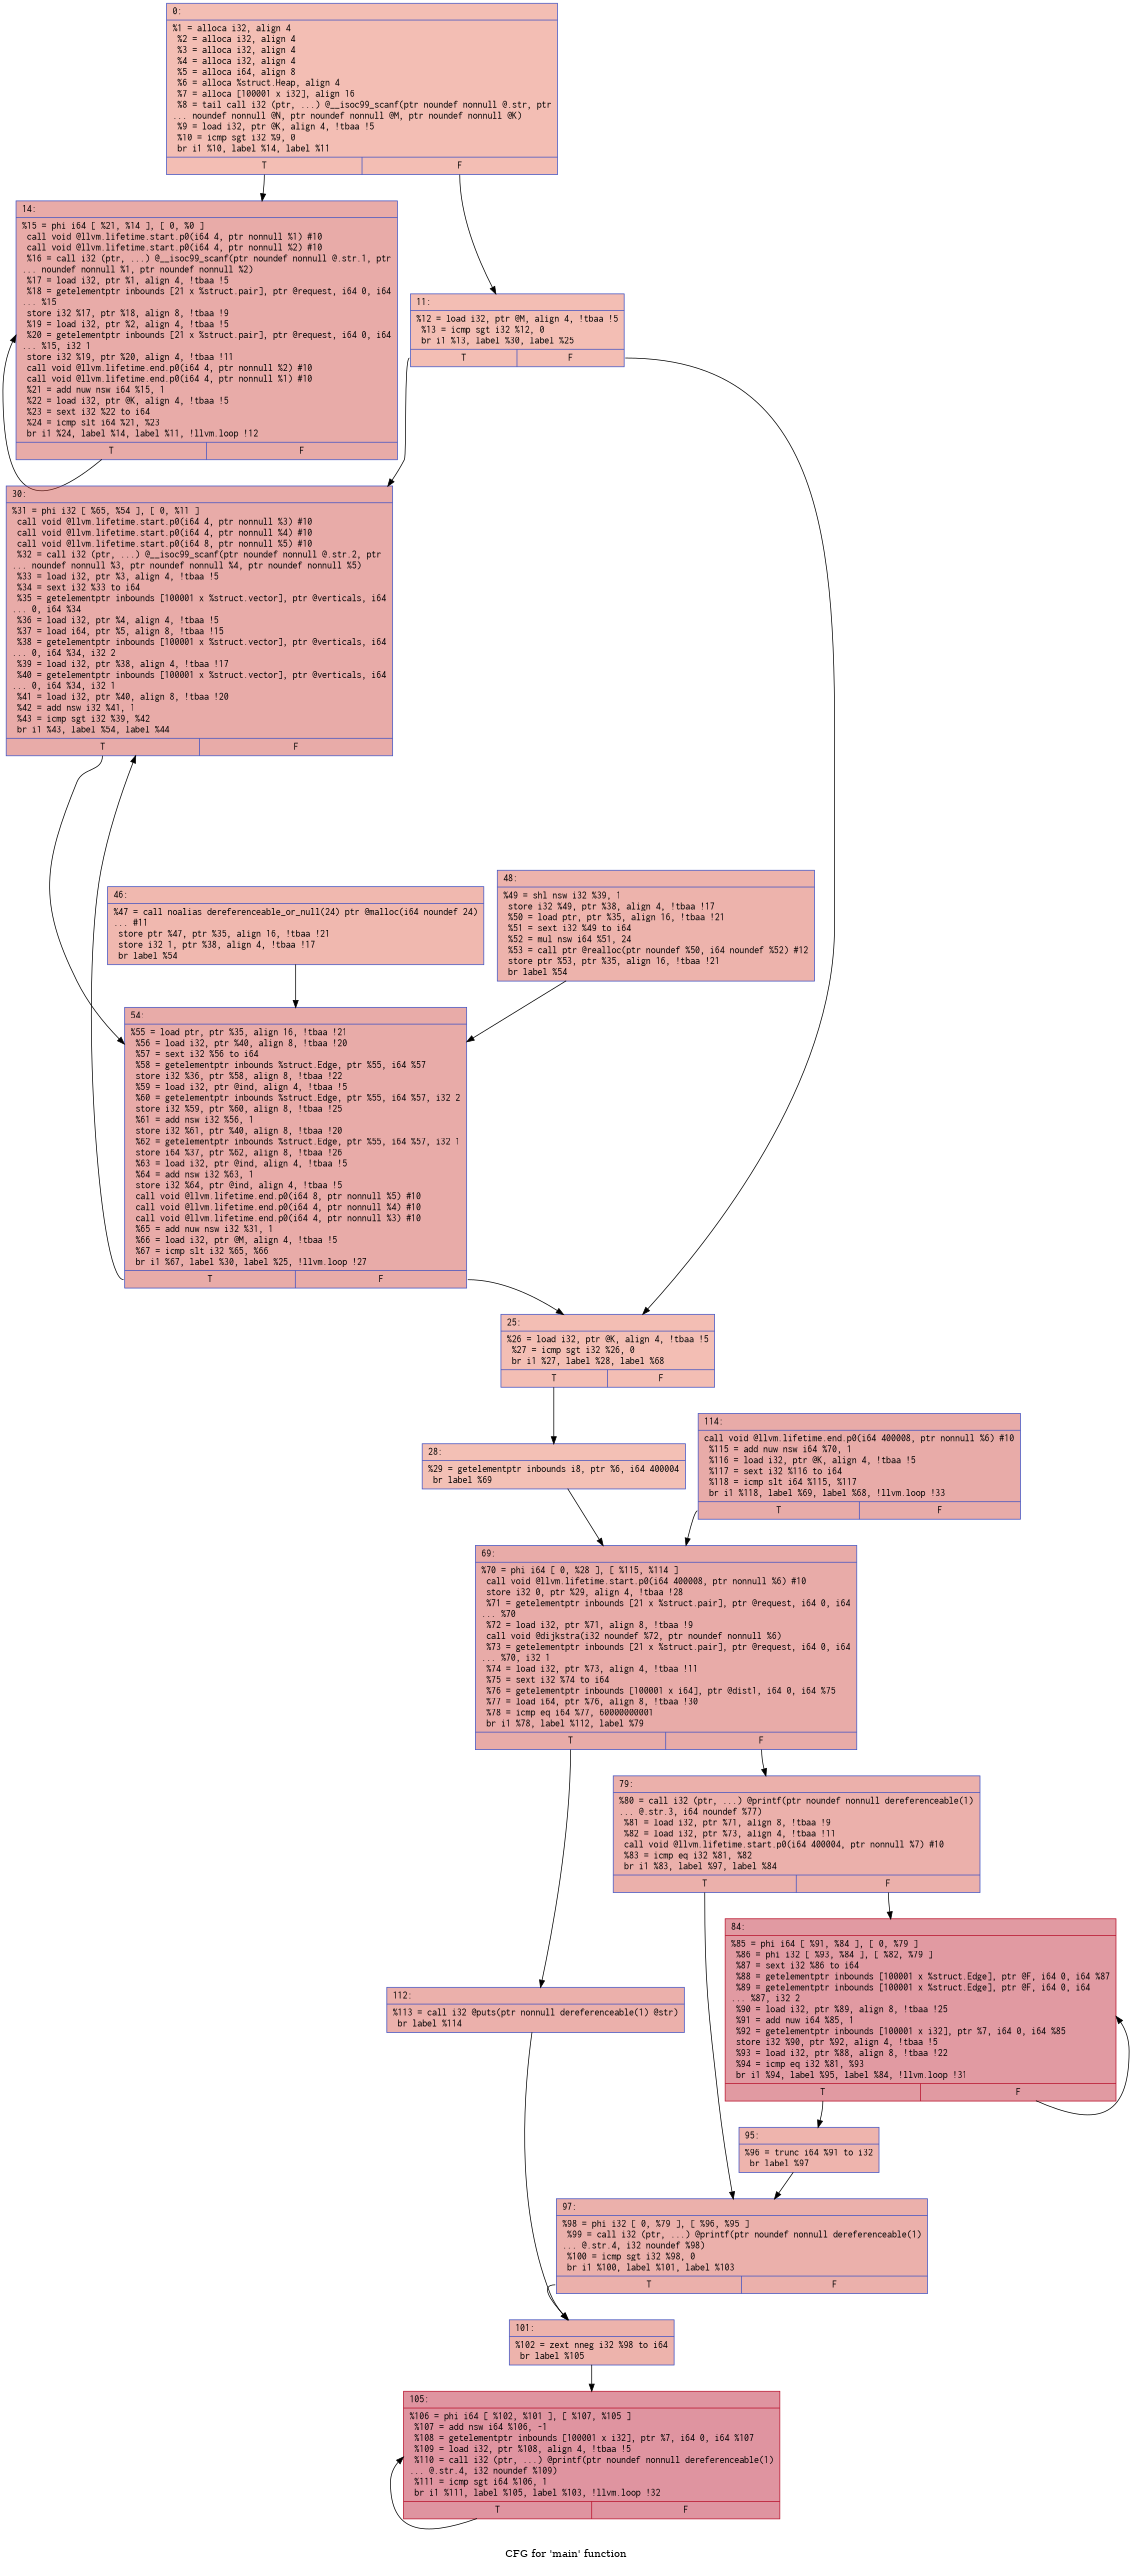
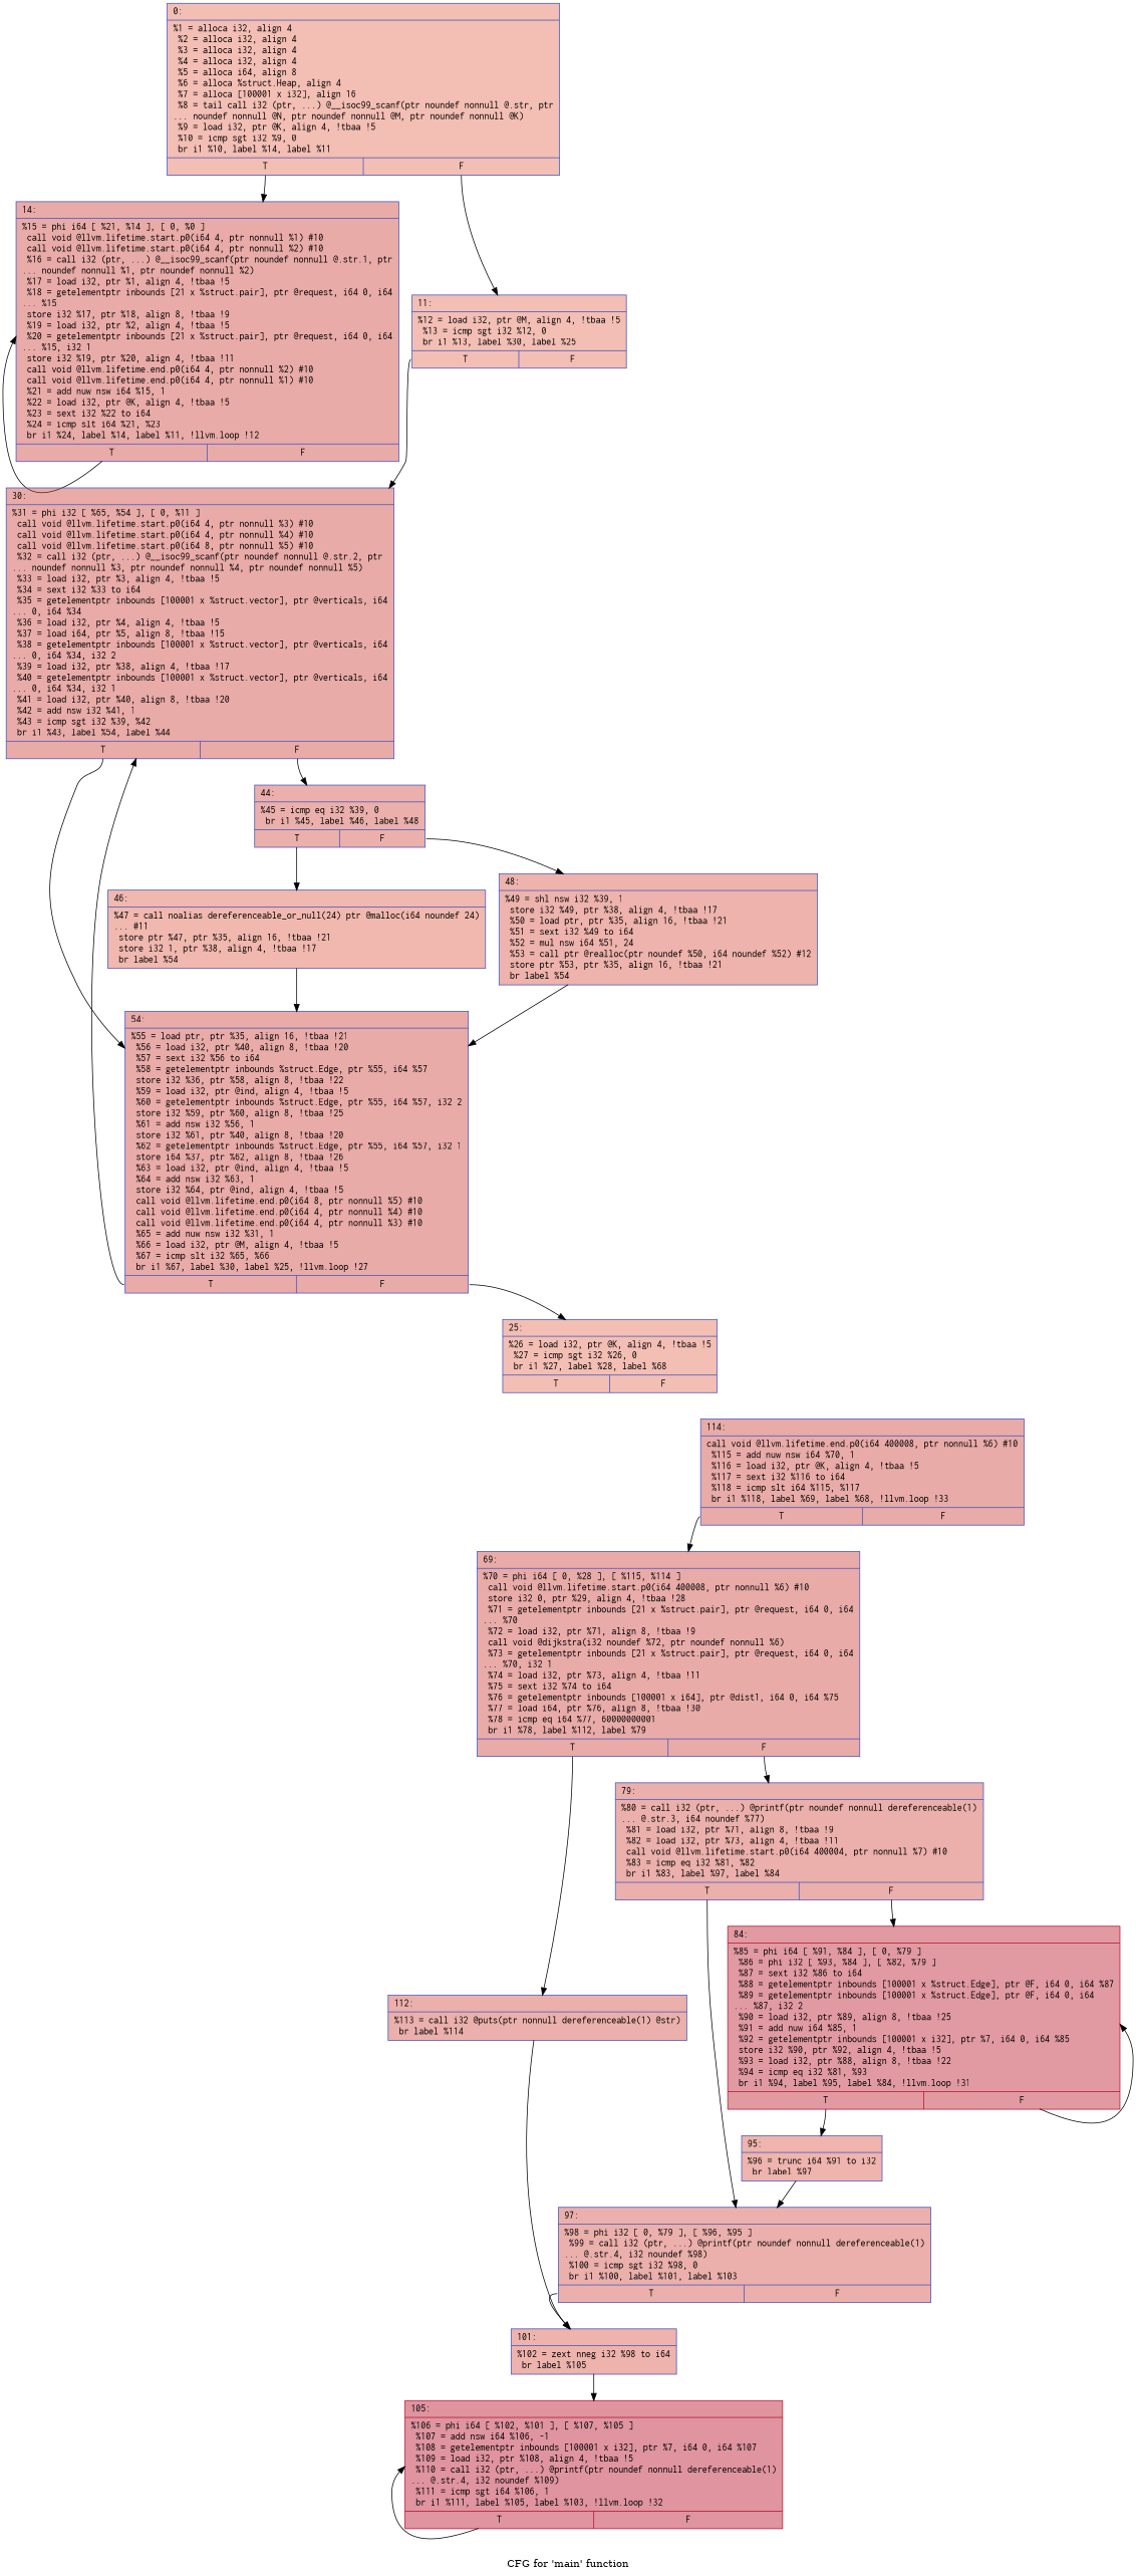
  digraph {
    label="CFG for 'main' function"
    node [color="#3d50c3ff" fillcolor="#cc403a70" fontname=Courier shape=record style=filled]
    edge [tailport=s0]
    n1 [fillcolor="#e36c5570" label="{0:\l|  %1 = alloca i32, align 4\l  %2 = alloca i32, align 4\l  %3 = alloca i32, align 4\l  %4 = alloca i32, align 4\l  %5 = alloca i64, align 8\l  %6 = alloca %struct.Heap, align 4\l  %7 = alloca [100001 x i32], align 16\l  %8 = tail call i32 (ptr, ...) @__isoc99_scanf(ptr noundef nonnull @.str, ptr\l... noundef nonnull @N, ptr noundef nonnull @M, ptr noundef nonnull @K)\l  %9 = load i32, ptr @K, align 4, !tbaa !5\l  %10 = icmp sgt i32 %9, 0\l  br i1 %10, label %14, label %11\l|{<s0>T|<s1>F}}"]
    n2 [label="{14:\l|  %15 = phi i64 [ %21, %14 ], [ 0, %0 ]\l  call void @llvm.lifetime.start.p0(i64 4, ptr nonnull %1) #10\l  call void @llvm.lifetime.start.p0(i64 4, ptr nonnull %2) #10\l  %16 = call i32 (ptr, ...) @__isoc99_scanf(ptr noundef nonnull @.str.1, ptr\l... noundef nonnull %1, ptr noundef nonnull %2)\l  %17 = load i32, ptr %1, align 4, !tbaa !5\l  %18 = getelementptr inbounds [21 x %struct.pair], ptr @request, i64 0, i64\l... %15\l  store i32 %17, ptr %18, align 8, !tbaa !9\l  %19 = load i32, ptr %2, align 4, !tbaa !5\l  %20 = getelementptr inbounds [21 x %struct.pair], ptr @request, i64 0, i64\l... %15, i32 1\l  store i32 %19, ptr %20, align 4, !tbaa !11\l  call void @llvm.lifetime.end.p0(i64 4, ptr nonnull %2) #10\l  call void @llvm.lifetime.end.p0(i64 4, ptr nonnull %1) #10\l  %21 = add nuw nsw i64 %15, 1\l  %22 = load i32, ptr @K, align 4, !tbaa !5\l  %23 = sext i32 %22 to i64\l  %24 = icmp slt i64 %21, %23\l  br i1 %24, label %14, label %11, !llvm.loop !12\l|{<s0>T|<s1>F}}"]
    n3 [fillcolor="#e36c5570" label="{11:\l|  %12 = load i32, ptr @M, align 4, !tbaa !5\l  %13 = icmp sgt i32 %12, 0\l  br i1 %13, label %30, label %25\l|{<s0>T|<s1>F}}"]
    n4 [label="{30:\l|  %31 = phi i32 [ %65, %54 ], [ 0, %11 ]\l  call void @llvm.lifetime.start.p0(i64 4, ptr nonnull %3) #10\l  call void @llvm.lifetime.start.p0(i64 4, ptr nonnull %4) #10\l  call void @llvm.lifetime.start.p0(i64 8, ptr nonnull %5) #10\l  %32 = call i32 (ptr, ...) @__isoc99_scanf(ptr noundef nonnull @.str.2, ptr\l... noundef nonnull %3, ptr noundef nonnull %4, ptr noundef nonnull %5)\l  %33 = load i32, ptr %3, align 4, !tbaa !5\l  %34 = sext i32 %33 to i64\l  %35 = getelementptr inbounds [100001 x %struct.vector], ptr @verticals, i64\l... 0, i64 %34\l  %36 = load i32, ptr %4, align 4, !tbaa !5\l  %37 = load i64, ptr %5, align 8, !tbaa !15\l  %38 = getelementptr inbounds [100001 x %struct.vector], ptr @verticals, i64\l... 0, i64 %34, i32 2\l  %39 = load i32, ptr %38, align 4, !tbaa !17\l  %40 = getelementptr inbounds [100001 x %struct.vector], ptr @verticals, i64\l... 0, i64 %34, i32 1\l  %41 = load i32, ptr %40, align 8, !tbaa !20\l  %42 = add nsw i32 %41, 1\l  %43 = icmp sgt i32 %39, %42\l  br i1 %43, label %54, label %44\l|{<s0>T|<s1>F}}"]
    n5 [fillcolor="#e36c5570" label="{25:\l|  %26 = load i32, ptr @K, align 4, !tbaa !5\l  %27 = icmp sgt i32 %26, 0\l  br i1 %27, label %28, label %68\l|{<s0>T|<s1>F}}"]
    n6 [label="{54:\l|  %55 = load ptr, ptr %35, align 16, !tbaa !21\l  %56 = load i32, ptr %40, align 8, !tbaa !20\l  %57 = sext i32 %56 to i64\l  %58 = getelementptr inbounds %struct.Edge, ptr %55, i64 %57\l  store i32 %36, ptr %58, align 8, !tbaa !22\l  %59 = load i32, ptr @ind, align 4, !tbaa !5\l  %60 = getelementptr inbounds %struct.Edge, ptr %55, i64 %57, i32 2\l  store i32 %59, ptr %60, align 8, !tbaa !25\l  %61 = add nsw i32 %56, 1\l  store i32 %61, ptr %40, align 8, !tbaa !20\l  %62 = getelementptr inbounds %struct.Edge, ptr %55, i64 %57, i32 1\l  store i64 %37, ptr %62, align 8, !tbaa !26\l  %63 = load i32, ptr @ind, align 4, !tbaa !5\l  %64 = add nsw i32 %63, 1\l  store i32 %64, ptr @ind, align 4, !tbaa !5\l  call void @llvm.lifetime.end.p0(i64 8, ptr nonnull %5) #10\l  call void @llvm.lifetime.end.p0(i64 4, ptr nonnull %4) #10\l  call void @llvm.lifetime.end.p0(i64 4, ptr nonnull %3) #10\l  %65 = add nuw nsw i32 %31, 1\l  %66 = load i32, ptr @M, align 4, !tbaa !5\l  %67 = icmp slt i32 %65, %66\l  br i1 %67, label %30, label %25, !llvm.loop !27\l|{<s0>T|<s1>F}}"]
-   n8 [fillcolor="#e5705870" label="{28:\l|  %29 = getelementptr inbounds i8, ptr %6, i64 400004\l  br label %69\l}"]
+   n7 [fillcolor="#d24b4070" label="{44:\l|  %45 = icmp eq i32 %39, 0\l  br i1 %45, label %46, label %48\l|{<s0>T|<s1>F}}"]
    n9 [fillcolor="#dc5d4a70" label="{46:\l|  %47 = call noalias dereferenceable_or_null(24) ptr @malloc(i64 noundef 24)\l... #11\l  store ptr %47, ptr %35, align 16, !tbaa !21\l  store i32 1, ptr %38, align 4, !tbaa !17\l  br label %54\l}"]
    n10 [fillcolor="#d6524470" label="{48:\l|  %49 = shl nsw i32 %39, 1\l  store i32 %49, ptr %38, align 4, !tbaa !17\l  %50 = load ptr, ptr %35, align 16, !tbaa !21\l  %51 = sext i32 %49 to i64\l  %52 = mul nsw i64 %51, 24\l  %53 = call ptr @realloc(ptr noundef %50, i64 noundef %52) #12\l  store ptr %53, ptr %35, align 16, !tbaa !21\l  br label %54\l}"]
    n11 [label="{69:\l|  %70 = phi i64 [ 0, %28 ], [ %115, %114 ]\l  call void @llvm.lifetime.start.p0(i64 400008, ptr nonnull %6) #10\l  store i32 0, ptr %29, align 4, !tbaa !28\l  %71 = getelementptr inbounds [21 x %struct.pair], ptr @request, i64 0, i64\l... %70\l  %72 = load i32, ptr %71, align 8, !tbaa !9\l  call void @dijkstra(i32 noundef %72, ptr noundef nonnull %6)\l  %73 = getelementptr inbounds [21 x %struct.pair], ptr @request, i64 0, i64\l... %70, i32 1\l  %74 = load i32, ptr %73, align 4, !tbaa !11\l  %75 = sext i32 %74 to i64\l  %76 = getelementptr inbounds [100001 x i64], ptr @dist1, i64 0, i64 %75\l  %77 = load i64, ptr %76, align 8, !tbaa !30\l  %78 = icmp eq i64 %77, 60000000001\l  br i1 %78, label %112, label %79\l|{<s0>T|<s1>F}}"]
    n12 [fillcolor="#d24b4070" label="{112:\l|  %113 = call i32 @puts(ptr nonnull dereferenceable(1) @str)\l  br label %114\l}"]
    n13 [fillcolor="#d24b4070" label="{79:\l|  %80 = call i32 (ptr, ...) @printf(ptr noundef nonnull dereferenceable(1)\l... @.str.3, i64 noundef %77)\l  %81 = load i32, ptr %71, align 8, !tbaa !9\l  %82 = load i32, ptr %73, align 4, !tbaa !11\l  call void @llvm.lifetime.start.p0(i64 400004, ptr nonnull %7) #10\l  %83 = icmp eq i32 %81, %82\l  br i1 %83, label %97, label %84\l|{<s0>T|<s1>F}}"]
    n14 [fillcolor="#d6524470" label="{101:\l|  %102 = zext nneg i32 %98 to i64\l  br label %105\l}"]
    n15 [fillcolor="#d24b4070" label="{97:\l|  %98 = phi i32 [ 0, %79 ], [ %96, %95 ]\l  %99 = call i32 (ptr, ...) @printf(ptr noundef nonnull dereferenceable(1)\l... @.str.4, i32 noundef %98)\l  %100 = icmp sgt i32 %98, 0\l  br i1 %100, label %101, label %103\l|{<s0>T|<s1>F}}"]
    n16 [color="#b70d28ff" fillcolor="#bb1b2c70" label="{84:\l|  %85 = phi i64 [ %91, %84 ], [ 0, %79 ]\l  %86 = phi i32 [ %93, %84 ], [ %82, %79 ]\l  %87 = sext i32 %86 to i64\l  %88 = getelementptr inbounds [100001 x %struct.Edge], ptr @F, i64 0, i64 %87\l  %89 = getelementptr inbounds [100001 x %struct.Edge], ptr @F, i64 0, i64\l... %87, i32 2\l  %90 = load i32, ptr %89, align 8, !tbaa !25\l  %91 = add nuw i64 %85, 1\l  %92 = getelementptr inbounds [100001 x i32], ptr %7, i64 0, i64 %85\l  store i32 %90, ptr %92, align 4, !tbaa !5\l  %93 = load i32, ptr %88, align 8, !tbaa !22\l  %94 = icmp eq i32 %81, %93\l  br i1 %94, label %95, label %84, !llvm.loop !31\l|{<s0>T|<s1>F}}"]
    n17 [label="{114:\l|  call void @llvm.lifetime.end.p0(i64 400008, ptr nonnull %6) #10\l  %115 = add nuw nsw i64 %70, 1\l  %116 = load i32, ptr @K, align 4, !tbaa !5\l  %117 = sext i32 %116 to i64\l  %118 = icmp slt i64 %115, %117\l  br i1 %118, label %69, label %68, !llvm.loop !33\l|{<s0>T|<s1>F}}"]
    n18 [fillcolor="#d8564670" label="{95:\l|  %96 = trunc i64 %91 to i32\l  br label %97\l}"]
    n19 [color="#b70d28ff" fillcolor="#b70d2870" label="{105:\l|  %106 = phi i64 [ %102, %101 ], [ %107, %105 ]\l  %107 = add nsw i64 %106, -1\l  %108 = getelementptr inbounds [100001 x i32], ptr %7, i64 0, i64 %107\l  %109 = load i32, ptr %108, align 4, !tbaa !5\l  %110 = call i32 (ptr, ...) @printf(ptr noundef nonnull dereferenceable(1)\l... @.str.4, i32 noundef %109)\l  %111 = icmp sgt i64 %106, 1\l  br i1 %111, label %105, label %103, !llvm.loop !32\l|{<s0>T|<s1>F}}"]
    n1 -> n2
    n1 -> n3 [tailport=s1]
    n2 -> n2
    n3 -> n4
-   n3 -> n5 [tailport=s1]
    n4 -> n6
-   n5 -> n8
+   n4 -> n7 [tailport=s1]
    n6 -> n4
    n6 -> n5 [tailport=s1]
-   n8 -> n11
+   n7 -> n9
+   n7 -> n10 [tailport=s1]
    n9 -> n6
    n10 -> n6
    n11 -> n12
    n11 -> n13 [tailport=s1]
    n12 -> n14
    n13 -> n15
    n13 -> n16 [tailport=s1]
    n14 -> n19
    n15 -> n14
    n16 -> n16 [tailport=s1]
    n16 -> n18
    n17 -> n11
    n18 -> n15
    n19 -> n19
  }
